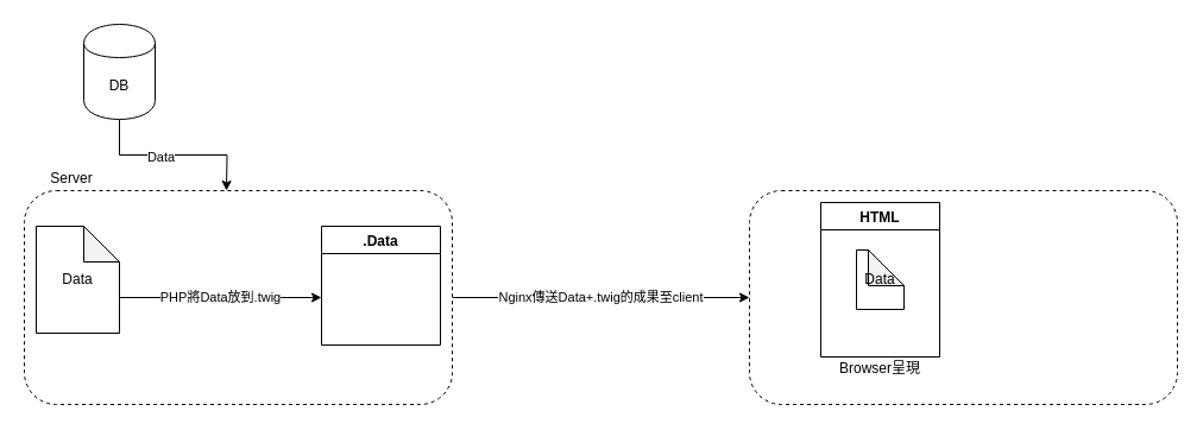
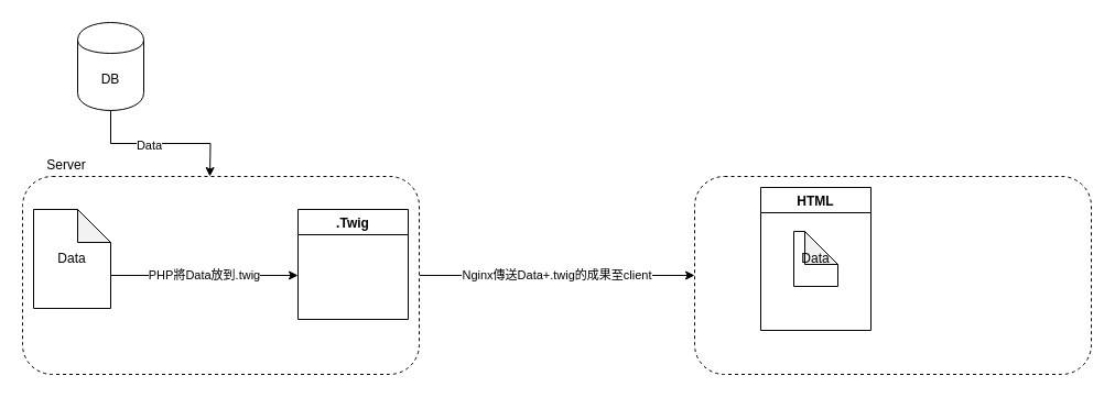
  <mxCell id="0" />
  <mxCell id="1" parent="0" />
  <mxCell id="2" value="Nginx傳送Data+.twig的成果至client" style="edgeStyle=orthogonalEdgeStyle;rounded=0;orthogonalLoop=1;jettySize=auto;html=1;exitX=1;exitY=0.5;exitDx=0;exitDy=0;entryX=0;entryY=0.5;entryDx=0;entryDy=0;startArrow=none;startFill=0;" edge="1" parent="1" source="3" target="11"><mxGeometry relative="1" as="geometry" /></mxCell>
  <mxCell id="3" value="" style="rounded=1;whiteSpace=wrap;html=1;dashed=1;" vertex="1" parent="1"><mxGeometry x="20" y="160" width="360" height="180" as="geometry" /></mxCell>
  <mxCell id="4" style="edgeStyle=orthogonalEdgeStyle;rounded=0;orthogonalLoop=1;jettySize=auto;html=1;exitX=0.5;exitY=1;exitDx=0;exitDy=0;entryX=0.5;entryY=0;entryDx=0;entryDy=0;startArrow=none;startFill=0;" edge="1" parent="1" source="6"><mxGeometry relative="1" as="geometry"><mxPoint x="190" y="160" as="targetPoint" /></mxGeometry></mxCell>
  <mxCell id="5" value="Data" style="edgeLabel;html=1;align=center;verticalAlign=middle;resizable=0;points=[];" vertex="1" connectable="0" parent="4"><mxGeometry x="-0.15" y="-1" relative="1" as="geometry"><mxPoint as="offset" /></mxGeometry></mxCell>
  <mxCell id="6" value="DB" style="shape=cylinder;whiteSpace=wrap;html=1;boundedLbl=1;backgroundOutline=1;" vertex="1" parent="1"><mxGeometry x="70" y="20" width="60" height="80" as="geometry" /></mxCell>
  <mxCell id="7" value="Server" style="text;html=1;strokeColor=none;fillColor=none;align=center;verticalAlign=middle;whiteSpace=wrap;rounded=0;" vertex="1" parent="1"><mxGeometry x="40" y="140" width="40" height="20" as="geometry" /></mxCell>
- <mxCell id="8" value=".Data" style="swimlane;gradientColor=#ffffff;startSize=23;" vertex="1" parent="1"><mxGeometry x="270" y="190" width="100" height="100" as="geometry" /></mxCell>
+ <mxCell id="8" value=".Twig" style="swimlane;gradientColor=#ffffff;startSize=23;" vertex="1" parent="1"><mxGeometry x="270" y="190" width="100" height="100" as="geometry" /></mxCell>
  <mxCell id="9" value="PHP將Data放到.twig" style="edgeStyle=orthogonalEdgeStyle;rounded=0;orthogonalLoop=1;jettySize=auto;html=1;exitX=0;exitY=0;exitDx=70;exitDy=60;exitPerimeter=0;startArrow=none;startFill=0;" edge="1" parent="1" source="10"><mxGeometry relative="1" as="geometry"><mxPoint x="270" y="250" as="targetPoint" /></mxGeometry></mxCell>
  <mxCell id="10" value="Data" style="shape=note;whiteSpace=wrap;html=1;backgroundOutline=1;darkOpacity=0.05;gradientColor=#ffffff;" vertex="1" parent="1"><mxGeometry x="30" y="190" width="70" height="90" as="geometry" /></mxCell>
  <mxCell id="11" value="" style="rounded=1;whiteSpace=wrap;html=1;dashed=1;" vertex="1" parent="1"><mxGeometry x="630" y="160" width="360" height="180" as="geometry" /></mxCell>
  <mxCell id="12" value="HTML" style="swimlane;gradientColor=#ffffff;startSize=23;" vertex="1" parent="1"><mxGeometry x="690" y="170" width="100" height="130" as="geometry" /></mxCell>
  <mxCell id="13" value="Data" style="shape=note;whiteSpace=wrap;html=1;backgroundOutline=1;darkOpacity=0.05;gradientColor=#ffffff;" vertex="1" parent="1"><mxGeometry x="720" y="210" width="40" height="50" as="geometry" /></mxCell>
- <mxCell id="14" value="Browser呈現" style="text;html=1;strokeColor=none;fillColor=none;align=center;verticalAlign=middle;whiteSpace=wrap;rounded=0;" vertex="1" parent="1"><mxGeometry x="700" y="300" width="80" height="20" as="geometry" /></mxCell>
